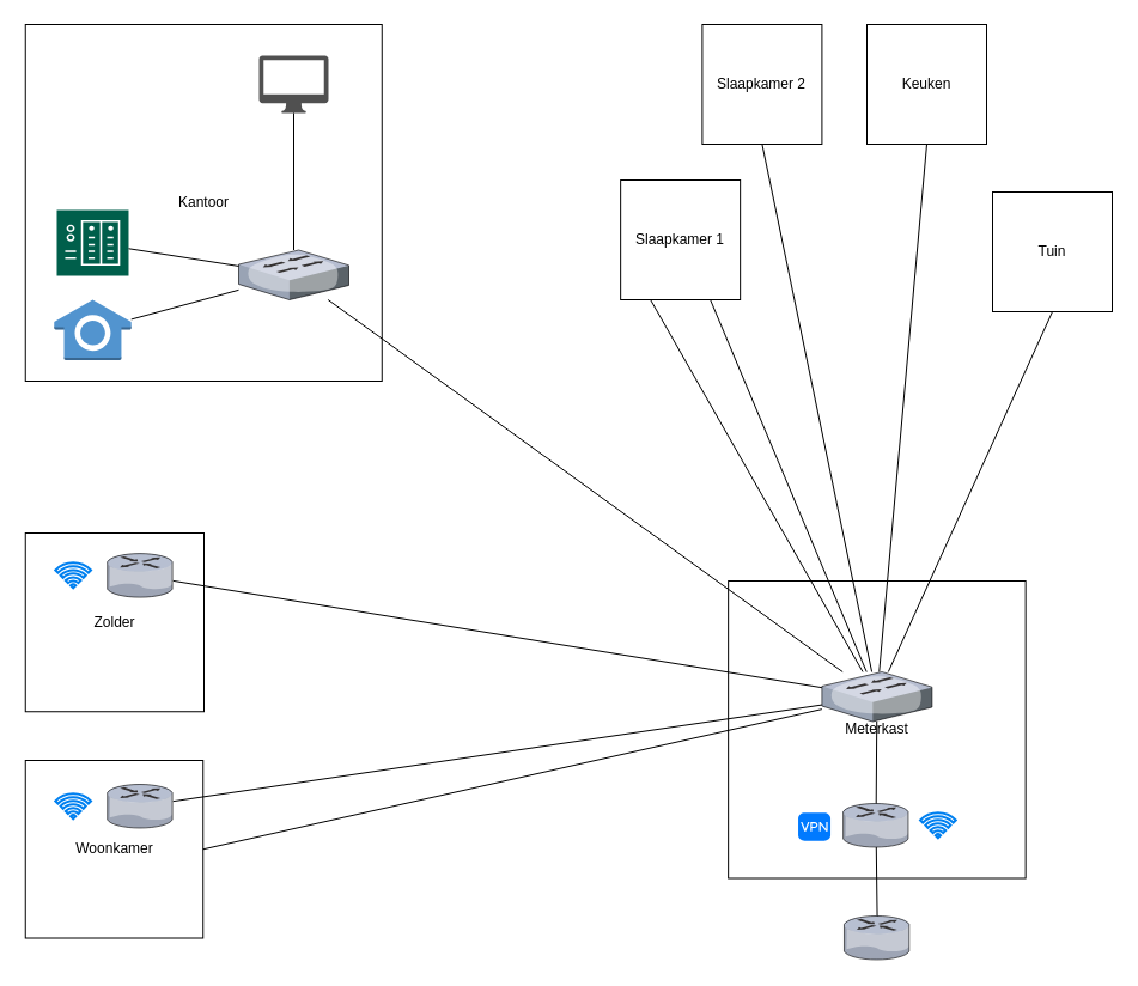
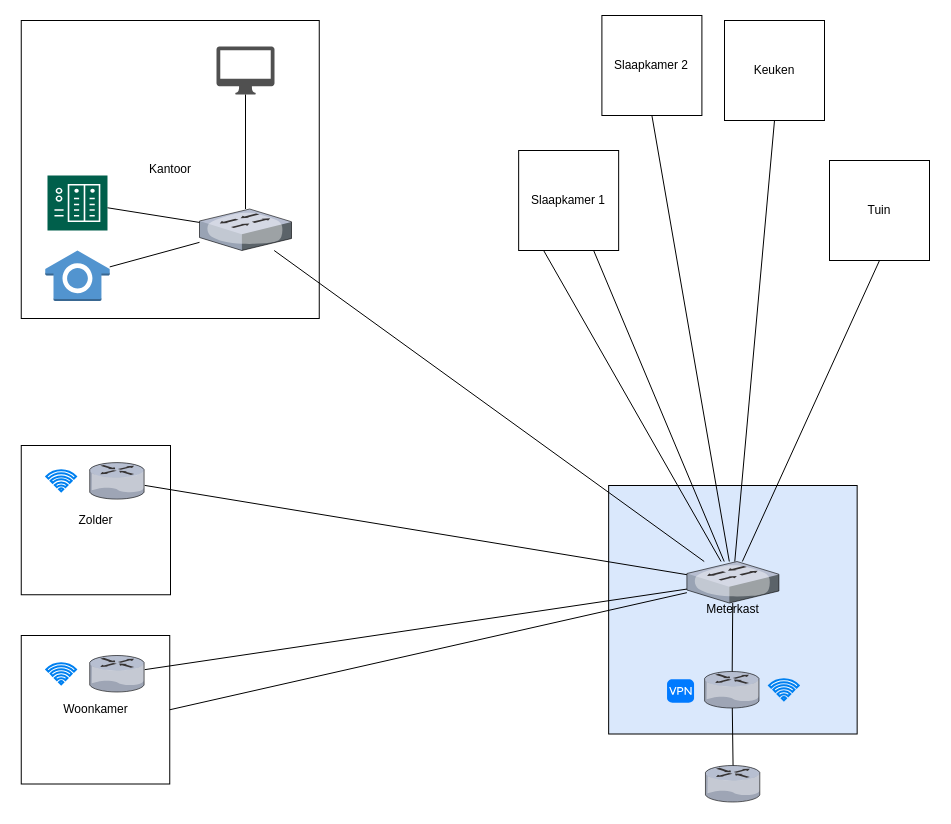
  <mxCell id="0" />
  <mxCell id="1" parent="0" />
- <mxCell id="2" value="Meterkast" style="whiteSpace=wrap;html=1;aspect=fixed;" vertex="1" parent="1"><mxGeometry x="608.15" y="485" width="248.5" height="248.5" as="geometry" /></mxCell>
+ <mxCell id="2" value="Meterkast" style="whiteSpace=wrap;html=1;aspect=fixed;fillColor=#dae8fc;" vertex="1" parent="1"><mxGeometry x="608.15" y="485" width="248.5" height="248.5" as="geometry" /></mxCell>
  <mxCell id="3" value="" style="verticalLabelPosition=bottom;sketch=0;aspect=fixed;html=1;verticalAlign=top;strokeColor=none;align=center;outlineConnect=0;shape=mxgraph.citrix.router;" vertex="1" parent="1"><mxGeometry x="704.9" y="765" width="55" height="36.5" as="geometry" /></mxCell>
  <mxCell id="4" value="" style="verticalLabelPosition=bottom;sketch=0;aspect=fixed;html=1;verticalAlign=top;strokeColor=none;align=center;outlineConnect=0;shape=mxgraph.citrix.router;" vertex="1" parent="1"><mxGeometry x="704.05" y="671" width="55" height="36.5" as="geometry" /></mxCell>
  <mxCell id="5" value="" style="endArrow=none;html=1;rounded=0;entryX=0.503;entryY=0;entryDx=0;entryDy=0;entryPerimeter=0;" edge="1" parent="1" source="4" target="3"><mxGeometry width="50" height="50" relative="1" as="geometry"><mxPoint x="687" y="482" as="sourcePoint" /><mxPoint x="686.681" y="625" as="targetPoint" /></mxGeometry></mxCell>
  <mxCell id="6" value="" style="verticalLabelPosition=bottom;sketch=0;aspect=fixed;html=1;verticalAlign=top;strokeColor=none;align=center;outlineConnect=0;shape=mxgraph.citrix.switch;" vertex="1" parent="1"><mxGeometry x="686.4" y="561" width="92" height="41.5" as="geometry" /></mxCell>
  <mxCell id="7" value="" style="endArrow=none;html=1;rounded=0;" edge="1" parent="1" source="4" target="6"><mxGeometry width="50" height="50" relative="1" as="geometry"><mxPoint x="244.9" y="481" as="sourcePoint" /><mxPoint x="294.9" y="431" as="targetPoint" /></mxGeometry></mxCell>
  <mxCell id="8" value="Keuken" style="whiteSpace=wrap;html=1;aspect=fixed;" vertex="1" parent="1"><mxGeometry x="724" y="20" width="100" height="100" as="geometry" /></mxCell>
  <mxCell id="9" value="Woonkamer" style="whiteSpace=wrap;html=1;aspect=fixed;" vertex="1" parent="1"><mxGeometry x="20.75" y="635" width="148.5" height="148.5" as="geometry" /></mxCell>
  <mxCell id="10" value="Slaapkamer 1" style="whiteSpace=wrap;html=1;aspect=fixed;" vertex="1" parent="1"><mxGeometry x="518.15" y="150" width="100" height="100" as="geometry" /></mxCell>
- <mxCell id="11" value="Slaapkamer 2" style="whiteSpace=wrap;html=1;aspect=fixed;" vertex="1" parent="1"><mxGeometry x="586.4" y="20" width="100" height="100" as="geometry" /></mxCell>
+ <mxCell id="11" value="Slaapkamer 2" style="whiteSpace=wrap;html=1;aspect=fixed;" vertex="1" parent="1"><mxGeometry x="601.4" y="15" width="100" height="100" as="geometry" /></mxCell>
  <mxCell id="12" value="Kantoor" style="whiteSpace=wrap;html=1;aspect=fixed;" vertex="1" parent="1"><mxGeometry x="20.75" y="20" width="298" height="298" as="geometry" /></mxCell>
  <mxCell id="13" value="" style="endArrow=none;html=1;rounded=0;exitX=0.5;exitY=1;exitDx=0;exitDy=0;" edge="1" parent="1" source="8" target="6"><mxGeometry width="50" height="50" relative="1" as="geometry"><mxPoint x="245.75" y="460" as="sourcePoint" /><mxPoint x="295.75" y="410" as="targetPoint" /></mxGeometry></mxCell>
  <mxCell id="14" value="" style="endArrow=none;html=1;rounded=0;exitX=1;exitY=0.5;exitDx=0;exitDy=0;" edge="1" parent="1" source="9" target="6"><mxGeometry width="50" height="50" relative="1" as="geometry"><mxPoint x="29" y="702" as="sourcePoint" /><mxPoint x="651" y="417" as="targetPoint" /></mxGeometry></mxCell>
  <mxCell id="15" value="" style="endArrow=none;html=1;rounded=0;" edge="1" parent="1" source="30" target="6"><mxGeometry width="50" height="50" relative="1" as="geometry"><mxPoint x="29" y="595" as="sourcePoint" /><mxPoint x="651" y="409" as="targetPoint" /></mxGeometry></mxCell>
  <mxCell id="16" value="" style="endArrow=none;html=1;rounded=0;exitX=0.25;exitY=1;exitDx=0;exitDy=0;" edge="1" parent="1" source="10" target="6"><mxGeometry width="50" height="50" relative="1" as="geometry"><mxPoint x="75.75" y="565" as="sourcePoint" /><mxPoint x="697.75" y="403" as="targetPoint" /></mxGeometry></mxCell>
  <mxCell id="17" value="" style="endArrow=none;html=1;rounded=0;exitX=0.5;exitY=1;exitDx=0;exitDy=0;" edge="1" parent="1" source="11" target="6"><mxGeometry width="50" height="50" relative="1" as="geometry"><mxPoint x="75.75" y="462" as="sourcePoint" /><mxPoint x="697.75" y="396" as="targetPoint" /></mxGeometry></mxCell>
  <mxCell id="18" value="" style="endArrow=none;html=1;rounded=0;" edge="1" parent="1" source="21" target="6"><mxGeometry width="50" height="50" relative="1" as="geometry"><mxPoint x="239" y="255" as="sourcePoint" /><mxPoint x="651" y="392" as="targetPoint" /></mxGeometry></mxCell>
  <mxCell id="19" value="Zolder" style="whiteSpace=wrap;html=1;aspect=fixed;" vertex="1" parent="1"><mxGeometry x="20.75" y="445" width="149.25" height="149.25" as="geometry" /></mxCell>
  <mxCell id="20" value="" style="endArrow=none;html=1;rounded=0;" edge="1" parent="1" source="29" target="6"><mxGeometry width="50" height="50" relative="1" as="geometry"><mxPoint x="29" y="205" as="sourcePoint" /><mxPoint x="651" y="383" as="targetPoint" /></mxGeometry></mxCell>
  <mxCell id="21" value="" style="verticalLabelPosition=bottom;sketch=0;aspect=fixed;html=1;verticalAlign=top;strokeColor=none;align=center;outlineConnect=0;shape=mxgraph.citrix.switch;" vertex="1" parent="1"><mxGeometry x="199" y="208.5" width="92" height="41.5" as="geometry" /></mxCell>
  <mxCell id="22" value="" style="sketch=0;pointerEvents=1;shadow=0;dashed=0;html=1;strokeColor=none;fillColor=#005F4B;labelPosition=center;verticalLabelPosition=bottom;verticalAlign=top;align=center;outlineConnect=0;shape=mxgraph.veeam2.nas;" vertex="1" parent="1"><mxGeometry x="46.99" y="175" width="60" height="55" as="geometry" /></mxCell>
  <mxCell id="23" value="" style="endArrow=none;html=1;rounded=0;" edge="1" parent="1" source="21" target="22"><mxGeometry width="50" height="50" relative="1" as="geometry"><mxPoint x="4.75" y="550" as="sourcePoint" /><mxPoint x="54.75" y="500" as="targetPoint" /></mxGeometry></mxCell>
  <mxCell id="24" value="" style="outlineConnect=0;dashed=0;verticalLabelPosition=bottom;verticalAlign=top;align=center;html=1;shape=mxgraph.aws3.alexa_smart_home_skill;fillColor=#5294CF;gradientColor=none;" vertex="1" parent="1"><mxGeometry x="44.75" y="250" width="64.47" height="50.5" as="geometry" /></mxCell>
  <mxCell id="25" value="" style="endArrow=none;html=1;rounded=0;" edge="1" parent="1" source="24" target="21"><mxGeometry width="50" height="50" relative="1" as="geometry"><mxPoint x="4.75" y="550" as="sourcePoint" /><mxPoint x="54.75" y="500" as="targetPoint" /></mxGeometry></mxCell>
  <mxCell id="26" value="" style="html=1;verticalLabelPosition=bottom;align=center;labelBackgroundColor=#ffffff;verticalAlign=top;strokeWidth=2;strokeColor=#0080F0;shadow=0;dashed=0;shape=mxgraph.ios7.icons.wifi;pointerEvents=1" vertex="1" parent="1"><mxGeometry x="45.82" y="469.87" width="29.7" height="21" as="geometry" /></mxCell>
  <mxCell id="27" value="" style="html=1;verticalLabelPosition=bottom;align=center;labelBackgroundColor=#ffffff;verticalAlign=top;strokeWidth=2;strokeColor=#0080F0;shadow=0;dashed=0;shape=mxgraph.ios7.icons.wifi;pointerEvents=1" vertex="1" parent="1"><mxGeometry x="768.55" y="678.75" width="29.7" height="21" as="geometry" /></mxCell>
  <mxCell id="28" value="" style="html=1;verticalLabelPosition=bottom;align=center;labelBackgroundColor=#ffffff;verticalAlign=top;strokeWidth=2;strokeColor=#0080F0;shadow=0;dashed=0;shape=mxgraph.ios7.icons.wifi;pointerEvents=1" vertex="1" parent="1"><mxGeometry x="45.82" y="662.75" width="29.7" height="21" as="geometry" /></mxCell>
  <mxCell id="29" value="" style="verticalLabelPosition=bottom;sketch=0;aspect=fixed;html=1;verticalAlign=top;strokeColor=none;align=center;outlineConnect=0;shape=mxgraph.citrix.router;" vertex="1" parent="1"><mxGeometry x="89.17" y="462.12" width="55" height="36.5" as="geometry" /></mxCell>
  <mxCell id="30" value="" style="verticalLabelPosition=bottom;sketch=0;aspect=fixed;html=1;verticalAlign=top;strokeColor=none;align=center;outlineConnect=0;shape=mxgraph.citrix.router;" vertex="1" parent="1"><mxGeometry x="89.17" y="655" width="55" height="36.5" as="geometry" /></mxCell>
  <mxCell id="31" value="" style="html=1;strokeWidth=1;shadow=0;dashed=0;shape=mxgraph.ios7.misc.vpn;fillColor=#007AFF;strokeColor=none;buttonText=;strokeColor2=#222222;fontColor=#222222;fontSize=8;verticalLabelPosition=bottom;verticalAlign=top;align=center;sketch=0;" vertex="1" parent="1"><mxGeometry x="666.54" y="678.75" width="27.01" height="23.5" as="geometry" /></mxCell>
  <mxCell id="32" value="" style="sketch=0;pointerEvents=1;shadow=0;dashed=0;html=1;strokeColor=none;fillColor=#505050;labelPosition=center;verticalLabelPosition=bottom;verticalAlign=top;outlineConnect=0;align=center;shape=mxgraph.office.devices.mac_client;" vertex="1" parent="1"><mxGeometry x="216" y="46" width="58" height="48" as="geometry" /></mxCell>
  <mxCell id="33" value="" style="endArrow=none;html=1;rounded=0;" edge="1" parent="1" source="21" target="32"><mxGeometry width="50" height="50" relative="1" as="geometry"><mxPoint x="449" y="435" as="sourcePoint" /><mxPoint x="499" y="385" as="targetPoint" /></mxGeometry></mxCell>
  <mxCell id="34" value="Tuin" style="whiteSpace=wrap;html=1;aspect=fixed;" vertex="1" parent="1"><mxGeometry x="829" y="160" width="100" height="100" as="geometry" /></mxCell>
  <mxCell id="35" value="" style="endArrow=none;html=1;rounded=0;exitX=0.5;exitY=1;exitDx=0;exitDy=0;" edge="1" parent="1" source="34" target="6"><mxGeometry width="50" height="50" relative="1" as="geometry"><mxPoint x="809" y="130" as="sourcePoint" /><mxPoint x="839" y="425" as="targetPoint" /></mxGeometry></mxCell>
  <mxCell id="36" value="" style="endArrow=none;html=1;rounded=0;exitX=0.75;exitY=1;exitDx=0;exitDy=0;" edge="1" parent="1" source="10" target="6"><mxGeometry width="50" height="50" relative="1" as="geometry"><mxPoint x="568" y="255" as="sourcePoint" /><mxPoint x="609" y="415" as="targetPoint" /></mxGeometry></mxCell>
